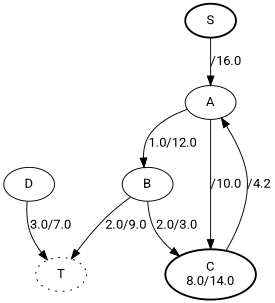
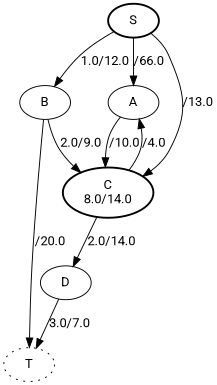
  digraph {
    fontname=Roboto
    node [fontname=Roboto]
    edge [fontname=Roboto]
    A
    B
    n3 [label="C\n8.0/14.0" style=bold]
    T [style=dotted]
    D
    S [style=bold]
-   A -> B [label="1.0/12.0"]
+   S -> B [label="1.0/12.0"]
    A -> n3 [label="/10.0"]
-   B -> n3 [label="2.0/3.0"]
-   B -> T [label="2.0/9.0"]
-   n3 -> A [label="/4.2"]
+   B -> n3 [label="2.0/9.0"]
+   B -> T [label="/20.0"]
+   n3 -> A [label="/4.0"]
+   n3 -> D [label="2.0/14.0"]
    D -> T [label="3.0/7.0"]
-   S -> A [label="/16.0"]
+   S -> A [label="/66.0"]
+   S -> n3 [label="/13.0"]
  }
